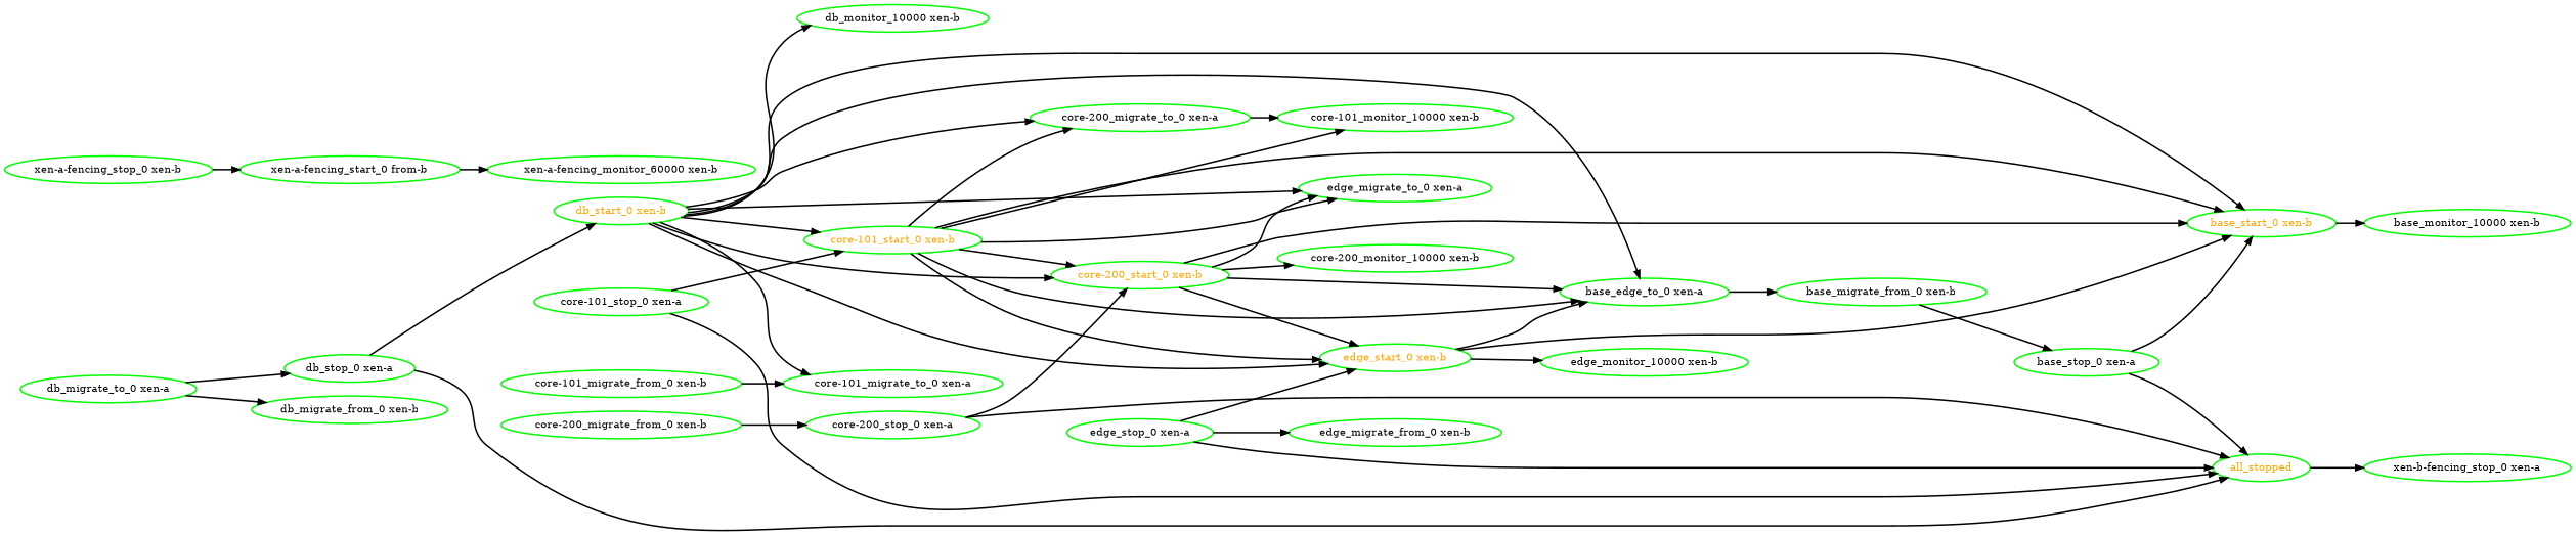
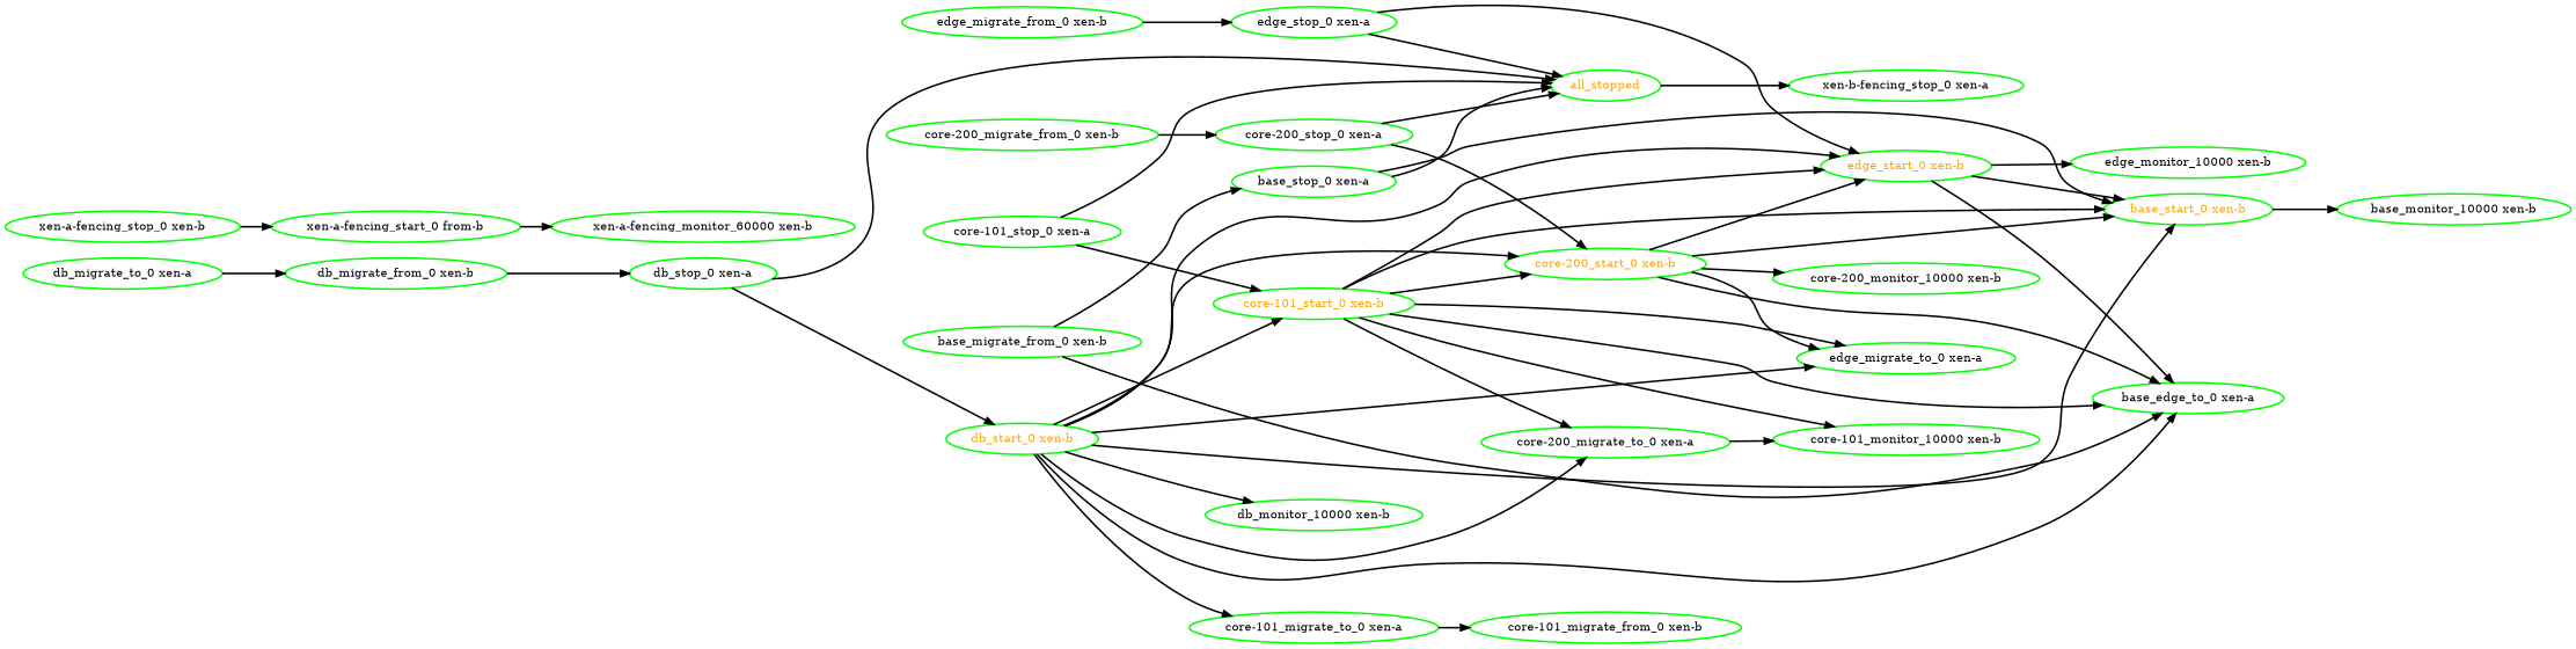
  digraph {
    rankdir=LR
    node [color=green fontcolor=black style=bold]
    edge [style=bold]
    all_stopped [fontcolor=orange]
    "xen-b-fencing_stop_0 xen-a"
    "base_migrate_from_0 xen-b"
    "base_stop_0 xen-a"
    "base_start_0 xen-b" [fontcolor=orange]
    "base_monitor_10000 xen-b"
    n7 [label="base_edge_to_0 xen-a"]
    "core-101_stop_0 xen-a"
    "core-101_start_0 xen-b" [fontcolor=orange]
    "core-101_monitor_10000 xen-b"
    "core-200_migrate_to_0 xen-a"
    "core-200_start_0 xen-b" [fontcolor=orange]
    "edge_migrate_to_0 xen-a"
    "edge_start_0 xen-b" [fontcolor=orange]
    "core-101_migrate_to_0 xen-a"
    "core-101_migrate_from_0 xen-b"
    "core-200_monitor_10000 xen-b"
    "edge_monitor_10000 xen-b"
    "core-200_migrate_from_0 xen-b"
    "core-200_stop_0 xen-a"
    "edge_migrate_from_0 xen-b"
    "edge_stop_0 xen-a"
    "db_migrate_from_0 xen-b"
    "db_stop_0 xen-a"
    "db_start_0 xen-b" [fontcolor=orange]
    "db_monitor_10000 xen-b"
    "db_migrate_to_0 xen-a"
    n28 [label="xen-a-fencing_start_0 from-b"]
    "xen-a-fencing_monitor_60000 xen-b"
    "xen-a-fencing_stop_0 xen-b"
    all_stopped -> "xen-b-fencing_stop_0 xen-a"
    "base_migrate_from_0 xen-b" -> "base_stop_0 xen-a"
    "base_stop_0 xen-a" -> all_stopped
    "base_stop_0 xen-a" -> "base_start_0 xen-b"
    "base_start_0 xen-b" -> "base_monitor_10000 xen-b"
-   n7 -> "base_migrate_from_0 xen-b"
+   "base_migrate_from_0 xen-b" -> n7
    "core-101_stop_0 xen-a" -> all_stopped
    "core-101_stop_0 xen-a" -> "core-101_start_0 xen-b"
    "core-101_start_0 xen-b" -> "base_start_0 xen-b"
    "core-101_start_0 xen-b" -> n7
    "core-101_start_0 xen-b" -> "core-101_monitor_10000 xen-b"
    "core-101_start_0 xen-b" -> "core-200_migrate_to_0 xen-a"
    "core-101_start_0 xen-b" -> "core-200_start_0 xen-b"
    "core-101_start_0 xen-b" -> "edge_migrate_to_0 xen-a"
    "core-101_start_0 xen-b" -> "edge_start_0 xen-b"
    "core-200_migrate_to_0 xen-a" -> "core-101_monitor_10000 xen-b"
    "core-200_start_0 xen-b" -> "base_start_0 xen-b"
    "core-200_start_0 xen-b" -> n7
    "core-200_start_0 xen-b" -> "edge_migrate_to_0 xen-a"
    "core-200_start_0 xen-b" -> "edge_start_0 xen-b"
    "core-200_start_0 xen-b" -> "core-200_monitor_10000 xen-b"
    "edge_start_0 xen-b" -> "base_start_0 xen-b"
    "edge_start_0 xen-b" -> n7
    "edge_start_0 xen-b" -> "edge_monitor_10000 xen-b"
-   "core-101_migrate_from_0 xen-b" -> "core-101_migrate_to_0 xen-a"
+   "core-101_migrate_to_0 xen-a" -> "core-101_migrate_from_0 xen-b"
    "core-200_migrate_from_0 xen-b" -> "core-200_stop_0 xen-a"
    "core-200_stop_0 xen-a" -> all_stopped
    "core-200_stop_0 xen-a" -> "core-200_start_0 xen-b"
-   "edge_stop_0 xen-a" -> "edge_migrate_from_0 xen-b"
+   "edge_migrate_from_0 xen-b" -> "edge_stop_0 xen-a"
    "edge_stop_0 xen-a" -> all_stopped
    "edge_stop_0 xen-a" -> "edge_start_0 xen-b"
-   "db_migrate_to_0 xen-a" -> "db_stop_0 xen-a"
+   "db_migrate_from_0 xen-b" -> "db_stop_0 xen-a"
    "db_stop_0 xen-a" -> all_stopped
    "db_stop_0 xen-a" -> "db_start_0 xen-b"
    "db_start_0 xen-b" -> "base_start_0 xen-b"
    "db_start_0 xen-b" -> n7
    "db_start_0 xen-b" -> "core-101_start_0 xen-b"
    "db_start_0 xen-b" -> "core-200_migrate_to_0 xen-a"
    "db_start_0 xen-b" -> "core-200_start_0 xen-b"
    "db_start_0 xen-b" -> "edge_migrate_to_0 xen-a"
    "db_start_0 xen-b" -> "edge_start_0 xen-b"
    "db_start_0 xen-b" -> "core-101_migrate_to_0 xen-a"
    "db_start_0 xen-b" -> "db_monitor_10000 xen-b"
    "db_migrate_to_0 xen-a" -> "db_migrate_from_0 xen-b"
    n28 -> "xen-a-fencing_monitor_60000 xen-b"
    "xen-a-fencing_stop_0 xen-b" -> n28
  }
